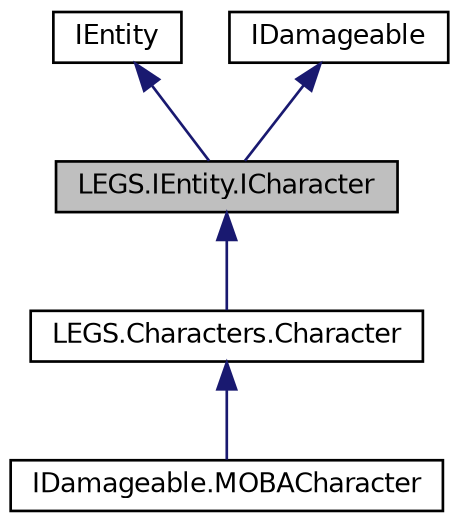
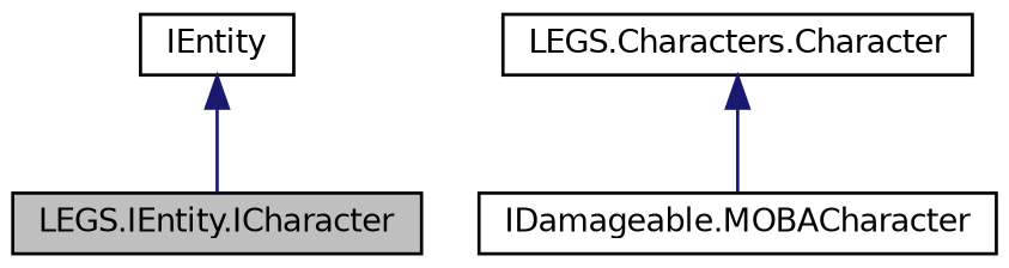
  digraph {
    node [color=black fillcolor=white fontname=Helvetica fontsize=10 shape=record style=filled]
    edge [color=midnightblue dir=back fontname=Helvetica fontsize=10 labelfontname=Helvetica labelfontsize=10 style=solid]
    n1 [fillcolor=grey75 fontcolor=black height=0.2 label="LEGS.IEntity.ICharacter" width=0.4]
    n2 [height=0.2 label="LEGS.Characters.Character" width=0.4]
    n3 [height=0.2 label="IDamageable.MOBACharacter" width=0.4]
    n4 [height=0.2 label=IEntity width=0.4]
-   n5 [height=0.2 label=IDamageable width=0.4]
-   n1 -> n2
    n2 -> n3
    n4 -> n1
-   n5 -> n1
  }
